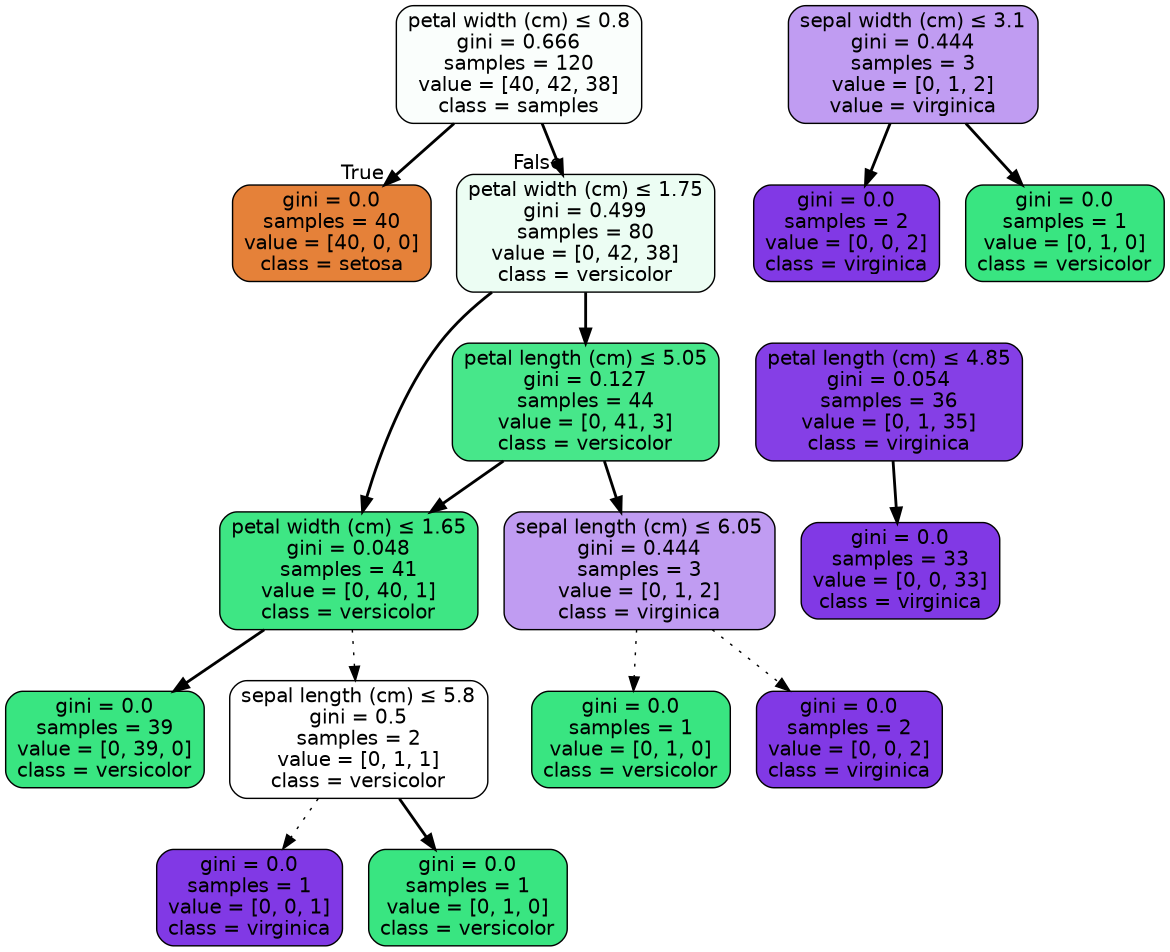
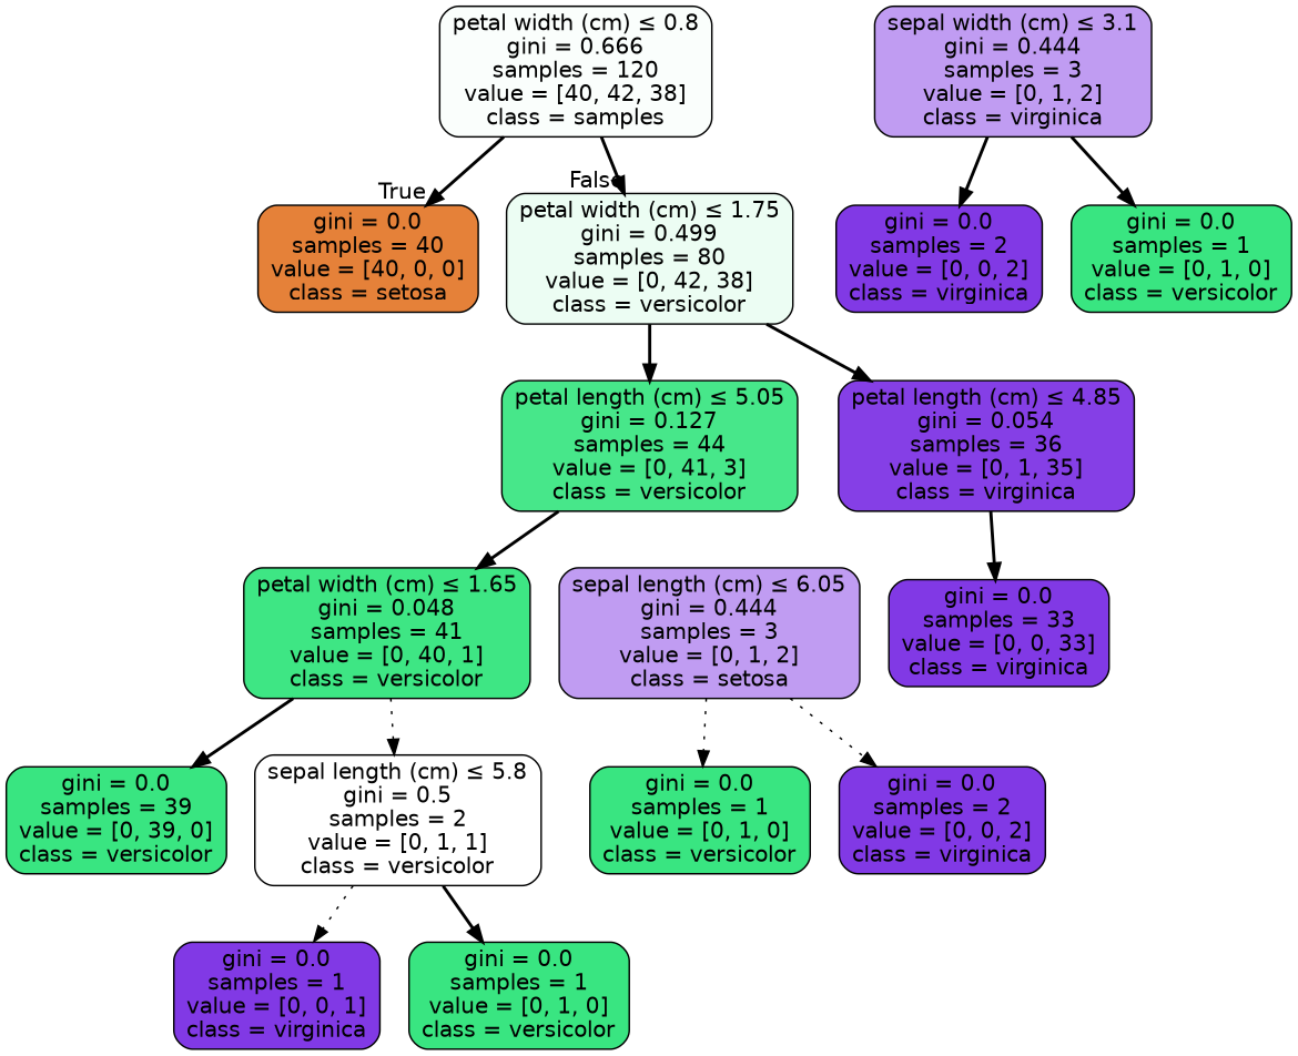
  digraph {
    node [color=black fillcolor="#8139e5" fontname=helvetica shape=box style="filled, rounded"]
    edge [fontname=helvetica style=bold]
    n1 [fillcolor="#fafefc" label=<petal width (cm) &le; 0.8<br/>gini = 0.666<br/>samples = 120<br/>value = [40, 42, 38]<br/>class = samples>]
    n2 [fillcolor="#e58139" label=<gini = 0.0<br/>samples = 40<br/>value = [40, 0, 0]<br/>class = setosa>]
    n3 [fillcolor="#ecfdf3" label=<petal width (cm) &le; 1.75<br/>gini = 0.499<br/>samples = 80<br/>value = [0, 42, 38]<br/>class = versicolor>]
    n4 [fillcolor="#47e78a" label=<petal length (cm) &le; 5.05<br/>gini = 0.127<br/>samples = 44<br/>value = [0, 41, 3]<br/>class = versicolor>]
    n5 [fillcolor="#853fe6" label=<petal length (cm) &le; 4.85<br/>gini = 0.054<br/>samples = 36<br/>value = [0, 1, 35]<br/>class = virginica>]
    n6 [fillcolor="#3ee684" label=<petal width (cm) &le; 1.65<br/>gini = 0.048<br/>samples = 41<br/>value = [0, 40, 1]<br/>class = versicolor>]
-   n7 [fillcolor="#c09cf2" label=<sepal length (cm) &le; 6.05<br/>gini = 0.444<br/>samples = 3<br/>value = [0, 1, 2]<br/>class = virginica>]
+   n7 [fillcolor="#c09cf2" label=<sepal length (cm) &le; 6.05<br/>gini = 0.444<br/>samples = 3<br/>value = [0, 1, 2]<br/>class = setosa>]
    n8 [label=<gini = 0.0<br/>samples = 33<br/>value = [0, 0, 33]<br/>class = virginica>]
    n9 [fillcolor="#39e581" label=<gini = 0.0<br/>samples = 39<br/>value = [0, 39, 0]<br/>class = versicolor>]
    n10 [fillcolor="#ffffff" label=<sepal length (cm) &le; 5.8<br/>gini = 0.5<br/>samples = 2<br/>value = [0, 1, 1]<br/>class = versicolor>]
    n11 [fillcolor="#39e581" label=<gini = 0.0<br/>samples = 1<br/>value = [0, 1, 0]<br/>class = versicolor>]
    n12 [label=<gini = 0.0<br/>samples = 2<br/>value = [0, 0, 2]<br/>class = virginica>]
    n13 [label=<gini = 0.0<br/>samples = 1<br/>value = [0, 0, 1]<br/>class = virginica>]
    n14 [fillcolor="#39e581" label=<gini = 0.0<br/>samples = 1<br/>value = [0, 1, 0]<br/>class = versicolor>]
-   n15 [fillcolor="#c09cf2" label=<sepal width (cm) &le; 3.1<br/>gini = 0.444<br/>samples = 3<br/>value = [0, 1, 2]<br/>value = virginica>]
+   n15 [fillcolor="#c09cf2" label=<sepal width (cm) &le; 3.1<br/>gini = 0.444<br/>samples = 3<br/>value = [0, 1, 2]<br/>class = virginica>]
    n16 [label=<gini = 0.0<br/>samples = 2<br/>value = [0, 0, 2]<br/>class = virginica>]
    n17 [fillcolor="#39e581" label=<gini = 0.0<br/>samples = 1<br/>value = [0, 1, 0]<br/>class = versicolor>]
    n1 -> n2 [headlabel=True labelangle=45 labeldistance=2.5]
    n1 -> n3 [headlabel=False labelangle=-45 labeldistance=2.5]
    n3 -> n4
-   n3 -> n6
+   n3 -> n5
    n4 -> n6
-   n4 -> n7
    n5 -> n8
    n6 -> n9
    n6 -> n10 [style=dotted]
    n7 -> n11 [style=dotted]
    n7 -> n12 [style=dotted]
    n10 -> n13 [style=dotted]
    n10 -> n14
    n15 -> n16
    n15 -> n17
  }
